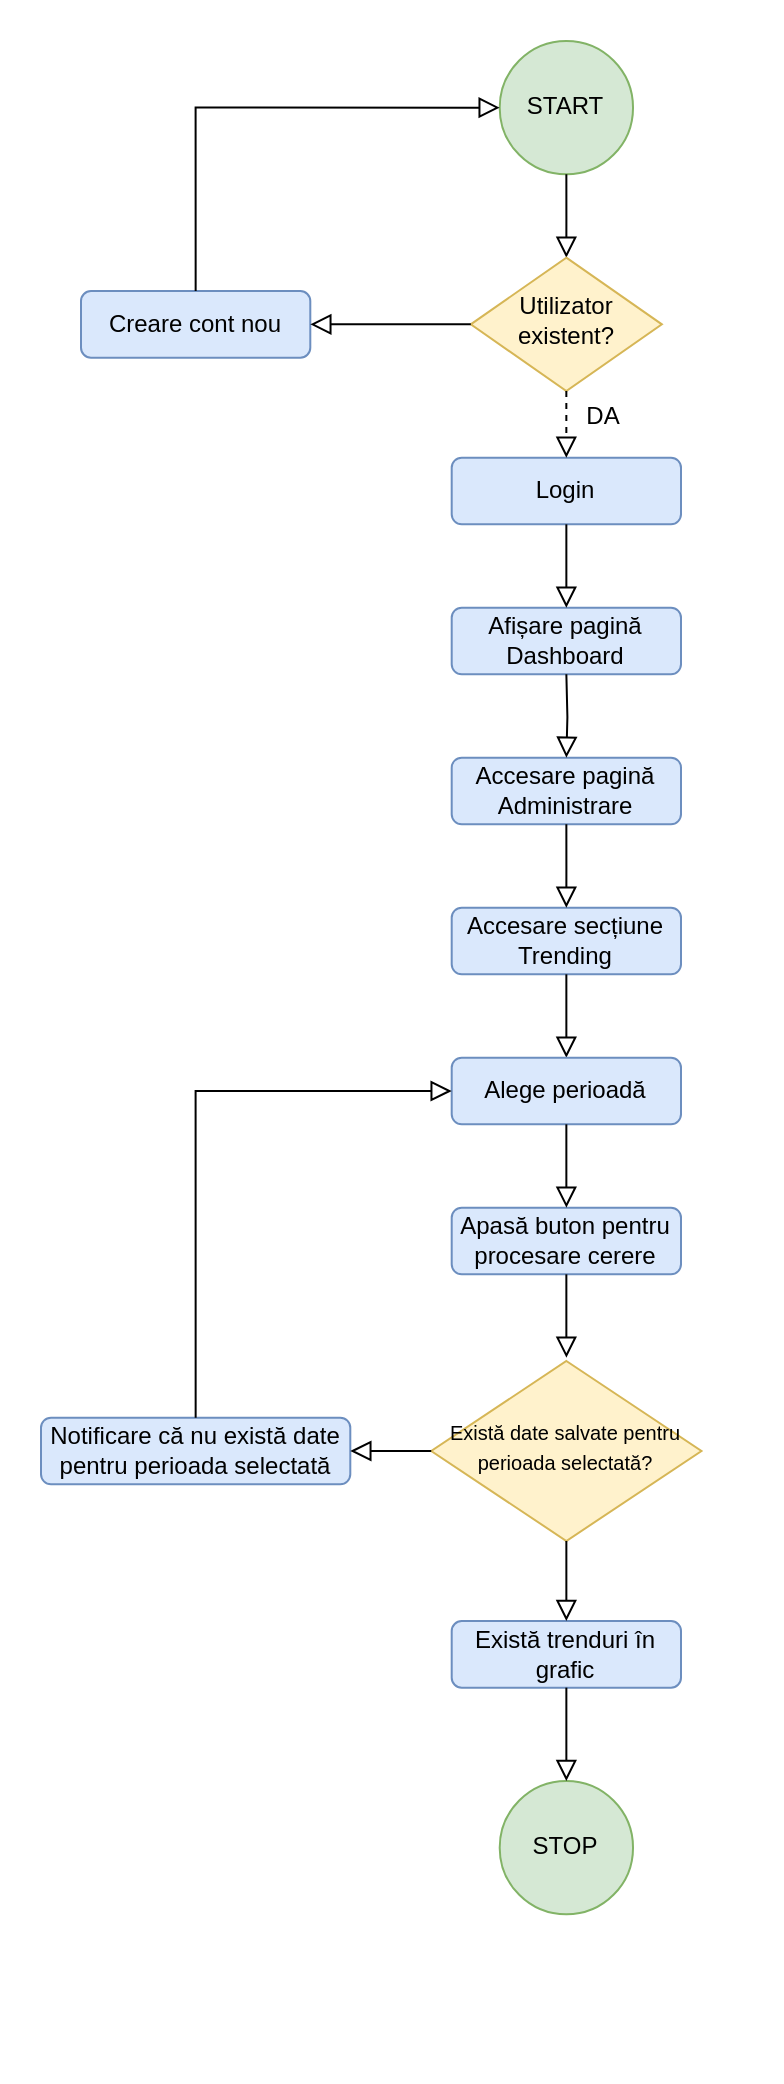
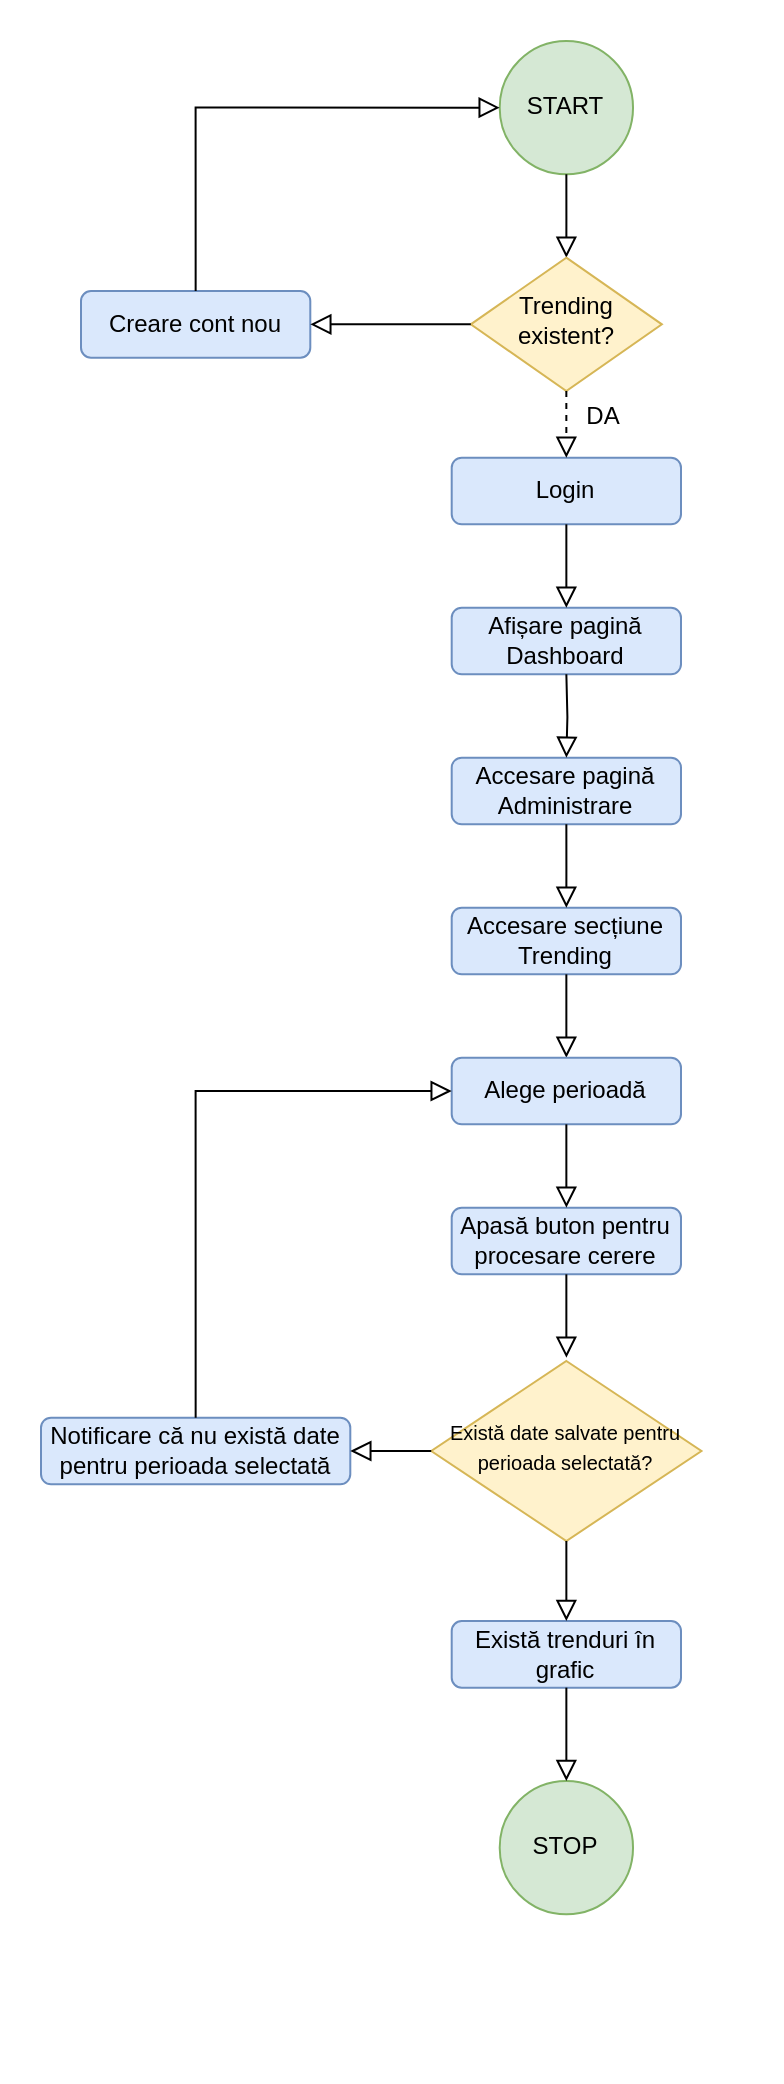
  <mxCell id="0" />
  <mxCell id="1" parent="0" />
  <mxCell id="2" value="" style="group" vertex="1" connectable="0" parent="1"><mxGeometry x="40" y="20" width="330" height="1000" as="geometry" /></mxCell>
  <mxCell id="3" value="Login" style="rounded=1;whiteSpace=wrap;html=1;fontSize=12;glass=0;strokeWidth=1;shadow=0;fillColor=#dae8fc;strokeColor=#6c8ebf;" vertex="1" parent="2"><mxGeometry x="185.35" y="208.333" width="114.65" height="33.333" as="geometry" /></mxCell>
  <mxCell id="4" value="START" style="ellipse;whiteSpace=wrap;html=1;aspect=fixed;fillColor=#d5e8d4;strokeColor=#82b366;" vertex="1" parent="2"><mxGeometry x="209.349" width="66.667" height="66.667" as="geometry" /></mxCell>
  <mxCell id="5" value="" style="rounded=0;html=1;jettySize=auto;orthogonalLoop=1;fontSize=11;endArrow=block;endFill=0;endSize=8;strokeWidth=1;shadow=0;labelBackgroundColor=none;edgeStyle=orthogonalEdgeStyle;exitX=0.5;exitY=1;exitDx=0;exitDy=0;" edge="1" parent="2" source="4"><mxGeometry relative="1" as="geometry"><mxPoint x="191.083" y="216.667" as="sourcePoint" /><mxPoint x="242.675" y="108.333" as="targetPoint" /></mxGeometry></mxCell>
  <mxCell id="6" value="Afișare pagină Dashboard" style="rounded=1;whiteSpace=wrap;html=1;fontSize=12;glass=0;strokeWidth=1;shadow=0;fillColor=#dae8fc;strokeColor=#6c8ebf;" vertex="1" parent="2"><mxGeometry x="185.35" y="283.333" width="114.65" height="33.333" as="geometry" /></mxCell>
  <mxCell id="7" value="" style="rounded=0;html=1;jettySize=auto;orthogonalLoop=1;fontSize=11;endArrow=block;endFill=0;endSize=8;strokeWidth=1;shadow=0;labelBackgroundColor=none;edgeStyle=orthogonalEdgeStyle;exitX=0.5;exitY=1;exitDx=0;exitDy=0;entryX=0.5;entryY=0;entryDx=0;entryDy=0;" edge="1" parent="2" source="3" target="6"><mxGeometry relative="1" as="geometry"><mxPoint x="237.946" y="258.333" as="sourcePoint" /><mxPoint x="242.675" y="283.333" as="targetPoint" /></mxGeometry></mxCell>
- <mxCell id="8" value="Utilizator existent?" style="rhombus;whiteSpace=wrap;html=1;shadow=0;fontFamily=Helvetica;fontSize=12;align=center;strokeWidth=1;spacing=6;spacingTop=-4;fillColor=#fff2cc;strokeColor=#d6b656;" vertex="1" parent="2"><mxGeometry x="194.904" y="108.333" width="95.541" height="66.667" as="geometry" /></mxCell>
+ <mxCell id="8" value="Trending existent?" style="rhombus;whiteSpace=wrap;html=1;shadow=0;fontFamily=Helvetica;fontSize=12;align=center;strokeWidth=1;spacing=6;spacingTop=-4;fillColor=#fff2cc;strokeColor=#d6b656;" vertex="1" parent="2"><mxGeometry x="194.904" y="108.333" width="95.541" height="66.667" as="geometry" /></mxCell>
  <mxCell id="9" value="" style="rounded=0;html=1;jettySize=auto;orthogonalLoop=1;fontSize=11;endArrow=block;endFill=0;endSize=8;strokeWidth=1;shadow=0;labelBackgroundColor=none;edgeStyle=orthogonalEdgeStyle;exitX=0.5;exitY=1;exitDx=0;exitDy=0;entryX=0.5;entryY=0;entryDx=0;entryDy=0;dashed=1;" edge="1" parent="2" source="8" target="3"><mxGeometry relative="1" as="geometry"><mxPoint x="252.229" y="75" as="sourcePoint" /><mxPoint x="252.229" y="116.667" as="targetPoint" /></mxGeometry></mxCell>
  <mxCell id="10" value="DA" style="text;html=1;strokeColor=none;fillColor=none;align=center;verticalAlign=middle;whiteSpace=wrap;rounded=0;" vertex="1" parent="2"><mxGeometry x="233.121" y="175" width="57.325" height="25" as="geometry" /></mxCell>
  <mxCell id="11" value="STOP" style="ellipse;whiteSpace=wrap;html=1;aspect=fixed;fillColor=#d5e8d4;strokeColor=#82b366;" vertex="1" parent="2"><mxGeometry x="209.349" y="870.003" width="66.667" height="66.667" as="geometry" /></mxCell>
  <mxCell id="12" value="Creare cont nou" style="rounded=1;whiteSpace=wrap;html=1;fontSize=12;glass=0;strokeWidth=1;shadow=0;fillColor=#dae8fc;strokeColor=#6c8ebf;" vertex="1" parent="2"><mxGeometry y="125" width="114.65" height="33.333" as="geometry" /></mxCell>
  <mxCell id="13" value="" style="rounded=0;html=1;jettySize=auto;orthogonalLoop=1;fontSize=11;endArrow=block;endFill=0;endSize=8;strokeWidth=1;shadow=0;labelBackgroundColor=none;edgeStyle=orthogonalEdgeStyle;exitX=0;exitY=0.5;exitDx=0;exitDy=0;entryX=1;entryY=0.5;entryDx=0;entryDy=0;" edge="1" parent="2" source="8" target="12"><mxGeometry relative="1" as="geometry"><mxPoint x="252.229" y="250" as="sourcePoint" /><mxPoint x="252.229" y="291.667" as="targetPoint" /></mxGeometry></mxCell>
  <mxCell id="14" value="" style="rounded=0;html=1;jettySize=auto;orthogonalLoop=1;fontSize=11;endArrow=block;endFill=0;endSize=8;strokeWidth=1;shadow=0;labelBackgroundColor=none;edgeStyle=orthogonalEdgeStyle;exitX=0.5;exitY=0;exitDx=0;exitDy=0;entryX=0;entryY=0.5;entryDx=0;entryDy=0;" edge="1" parent="2" source="12" target="4"><mxGeometry relative="1" as="geometry"><mxPoint x="204.459" y="150" as="sourcePoint" /><mxPoint x="124.204" y="150" as="targetPoint" /></mxGeometry></mxCell>
  <mxCell id="15" value="Accesare pagină Administrare" style="rounded=1;whiteSpace=wrap;html=1;fontSize=12;glass=0;strokeWidth=1;shadow=0;fillColor=#dae8fc;strokeColor=#6c8ebf;" vertex="1" parent="2"><mxGeometry x="185.35" y="358.333" width="114.65" height="33.333" as="geometry" /></mxCell>
  <mxCell id="16" value="" style="rounded=0;html=1;jettySize=auto;orthogonalLoop=1;fontSize=11;endArrow=block;endFill=0;endSize=8;strokeWidth=1;shadow=0;labelBackgroundColor=none;edgeStyle=orthogonalEdgeStyle;exitX=0.5;exitY=1;exitDx=0;exitDy=0;entryX=0.5;entryY=0;entryDx=0;entryDy=0;" edge="1" parent="2" target="15"><mxGeometry relative="1" as="geometry"><mxPoint x="242.675" y="316.667" as="sourcePoint" /><mxPoint x="242.675" y="358.333" as="targetPoint" /></mxGeometry></mxCell>
  <mxCell id="17" value="Accesare secțiune Trending" style="rounded=1;whiteSpace=wrap;html=1;fontSize=12;glass=0;strokeWidth=1;shadow=0;fillColor=#dae8fc;strokeColor=#6c8ebf;" vertex="1" parent="2"><mxGeometry x="185.35" y="433.333" width="114.65" height="33.333" as="geometry" /></mxCell>
  <mxCell id="18" value="" style="rounded=0;html=1;jettySize=auto;orthogonalLoop=1;fontSize=11;endArrow=block;endFill=0;endSize=8;strokeWidth=1;shadow=0;labelBackgroundColor=none;edgeStyle=orthogonalEdgeStyle;exitX=0.5;exitY=1;exitDx=0;exitDy=0;entryX=0.5;entryY=0;entryDx=0;entryDy=0;" edge="1" parent="2"><mxGeometry relative="1" as="geometry"><mxPoint x="242.675" y="466.667" as="sourcePoint" /><mxPoint x="242.675" y="508.333" as="targetPoint" /></mxGeometry></mxCell>
  <mxCell id="19" value="" style="rounded=0;html=1;jettySize=auto;orthogonalLoop=1;fontSize=11;endArrow=block;endFill=0;endSize=8;strokeWidth=1;shadow=0;labelBackgroundColor=none;edgeStyle=orthogonalEdgeStyle;exitX=0.5;exitY=1;exitDx=0;exitDy=0;" edge="1" parent="2" source="15"><mxGeometry relative="1" as="geometry"><mxPoint x="252.229" y="475" as="sourcePoint" /><mxPoint x="242.675" y="433.333" as="targetPoint" /></mxGeometry></mxCell>
  <mxCell id="20" value="Apasă buton pentru procesare cerere" style="rounded=1;whiteSpace=wrap;html=1;fontSize=12;glass=0;strokeWidth=1;shadow=0;fillColor=#dae8fc;strokeColor=#6c8ebf;" vertex="1" parent="2"><mxGeometry x="185.35" y="583.333" width="114.65" height="33.333" as="geometry" /></mxCell>
  <mxCell id="21" value="" style="rounded=0;html=1;jettySize=auto;orthogonalLoop=1;fontSize=11;endArrow=block;endFill=0;endSize=8;strokeWidth=1;shadow=0;labelBackgroundColor=none;edgeStyle=orthogonalEdgeStyle;exitX=0.5;exitY=1;exitDx=0;exitDy=0;entryX=0.5;entryY=0;entryDx=0;entryDy=0;" edge="1" parent="2"><mxGeometry relative="1" as="geometry"><mxPoint x="242.675" y="616.667" as="sourcePoint" /><mxPoint x="242.675" y="658.333" as="targetPoint" /></mxGeometry></mxCell>
  <mxCell id="22" value="&lt;font style=&quot;font-size: 10px;&quot;&gt;Există date salvate pentru perioada selectată?&lt;/font&gt;" style="rhombus;whiteSpace=wrap;html=1;shadow=0;fontFamily=Helvetica;fontSize=12;align=center;strokeWidth=1;spacing=6;spacingTop=-4;fillColor=#fff2cc;strokeColor=#d6b656;" vertex="1" parent="2"><mxGeometry x="175.13" y="660" width="135.1" height="90" as="geometry" /></mxCell>
  <mxCell id="23" value="Alege perioadă" style="rounded=1;whiteSpace=wrap;html=1;fontSize=12;glass=0;strokeWidth=1;shadow=0;fillColor=#dae8fc;strokeColor=#6c8ebf;" vertex="1" parent="2"><mxGeometry x="185.35" y="508.333" width="114.65" height="33.333" as="geometry" /></mxCell>
  <mxCell id="24" value="" style="rounded=0;html=1;jettySize=auto;orthogonalLoop=1;fontSize=11;endArrow=block;endFill=0;endSize=8;strokeWidth=1;shadow=0;labelBackgroundColor=none;edgeStyle=orthogonalEdgeStyle;exitX=0.5;exitY=1;exitDx=0;exitDy=0;entryX=0.5;entryY=0;entryDx=0;entryDy=0;" edge="1" parent="2"><mxGeometry relative="1" as="geometry"><mxPoint x="242.675" y="541.667" as="sourcePoint" /><mxPoint x="242.675" y="583.333" as="targetPoint" /></mxGeometry></mxCell>
  <mxCell id="25" value="Notificare că nu există date pentru perioada selectată" style="rounded=1;whiteSpace=wrap;html=1;fontSize=12;glass=0;strokeWidth=1;shadow=0;fillColor=#dae8fc;strokeColor=#6c8ebf;" vertex="1" parent="2"><mxGeometry x="-20" y="688.33" width="154.65" height="33.33" as="geometry" /></mxCell>
  <mxCell id="26" value="" style="rounded=0;html=1;jettySize=auto;orthogonalLoop=1;fontSize=11;endArrow=block;endFill=0;endSize=8;strokeWidth=1;shadow=0;labelBackgroundColor=none;edgeStyle=orthogonalEdgeStyle;entryX=1;entryY=0.5;entryDx=0;entryDy=0;exitX=0;exitY=0.5;exitDx=0;exitDy=0;" edge="1" parent="2" source="22" target="25"><mxGeometry relative="1" as="geometry"><mxPoint x="181.529" y="775" as="sourcePoint" /><mxPoint x="152.866" y="775" as="targetPoint" /></mxGeometry></mxCell>
  <mxCell id="27" value="" style="rounded=0;html=1;jettySize=auto;orthogonalLoop=1;fontSize=11;endArrow=block;endFill=0;endSize=8;strokeWidth=1;shadow=0;labelBackgroundColor=none;edgeStyle=orthogonalEdgeStyle;exitX=0.5;exitY=0;exitDx=0;exitDy=0;entryX=0;entryY=0.5;entryDx=0;entryDy=0;" edge="1" parent="2" source="25" target="23"><mxGeometry relative="1" as="geometry"><mxPoint x="166.242" y="775" as="sourcePoint" /><mxPoint x="166.242" y="658.333" as="targetPoint" /></mxGeometry></mxCell>
  <mxCell id="28" value="Există trenduri în grafic" style="rounded=1;whiteSpace=wrap;html=1;fontSize=12;glass=0;strokeWidth=1;shadow=0;fillColor=#dae8fc;strokeColor=#6c8ebf;" vertex="1" parent="2"><mxGeometry x="185.35" y="790" width="114.65" height="33.333" as="geometry" /></mxCell>
  <mxCell id="29" value="" style="rounded=0;html=1;jettySize=auto;orthogonalLoop=1;fontSize=11;endArrow=block;endFill=0;endSize=8;strokeWidth=1;shadow=0;labelBackgroundColor=none;edgeStyle=orthogonalEdgeStyle;exitX=0.5;exitY=1;exitDx=0;exitDy=0;entryX=0.5;entryY=0;entryDx=0;entryDy=0;" edge="1" parent="2" target="28" source="22"><mxGeometry relative="1" as="geometry"><mxPoint x="242.675" y="808.333" as="sourcePoint" /><mxPoint x="242.675" y="850" as="targetPoint" /></mxGeometry></mxCell>
  <mxCell id="30" value="" style="rounded=0;html=1;jettySize=auto;orthogonalLoop=1;fontSize=11;endArrow=block;endFill=0;endSize=8;strokeWidth=1;shadow=0;labelBackgroundColor=none;edgeStyle=orthogonalEdgeStyle;exitX=0.5;exitY=1;exitDx=0;exitDy=0;entryX=0.5;entryY=0;entryDx=0;entryDy=0;" edge="1" parent="2" source="28" target="11"><mxGeometry relative="1" as="geometry"><mxPoint x="252.229" y="816.667" as="sourcePoint" /><mxPoint x="252.229" y="858.333" as="targetPoint" /></mxGeometry></mxCell>
